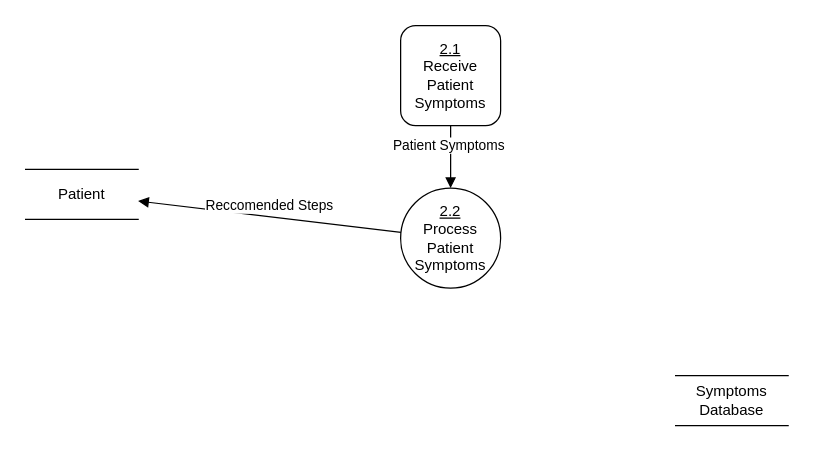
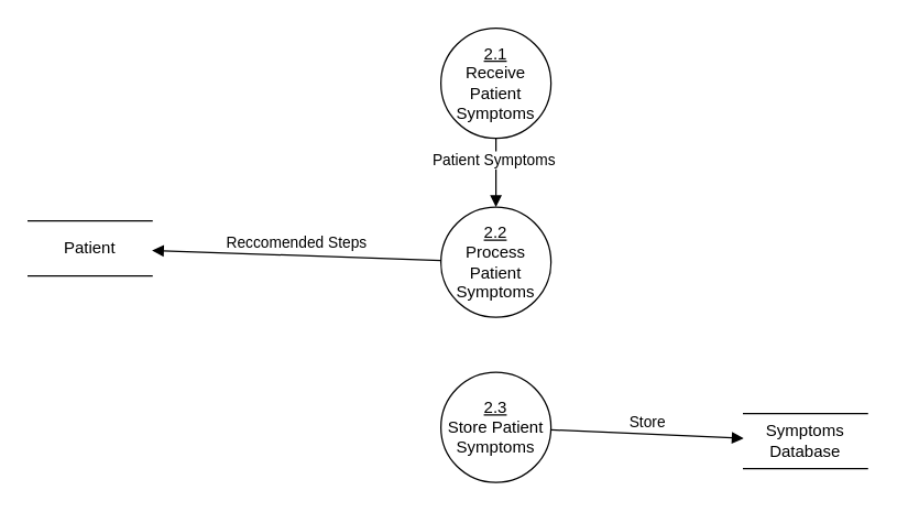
  <mxCell id="0" />
  <mxCell id="1" parent="0" />
- <mxCell id="2" value="&lt;u&gt;2.1&lt;/u&gt;&lt;div&gt;Receive Patient Symptoms&lt;/div&gt;" style="whiteSpace=wrap;html=1;aspect=fixed;rounded=1;" vertex="1" parent="1"><mxGeometry x="320" y="20" width="80" height="80" as="geometry" /></mxCell>
+ <mxCell id="2" value="&lt;u&gt;2.1&lt;/u&gt;&lt;div&gt;Receive Patient Symptoms&lt;/div&gt;" style="ellipse;whiteSpace=wrap;html=1;aspect=fixed;" vertex="1" parent="1"><mxGeometry x="320" y="20" width="80" height="80" as="geometry" /></mxCell>
  <mxCell id="3" value="&lt;u&gt;2.2&lt;/u&gt;&lt;div&gt;Process Patient Symptoms&lt;/div&gt;" style="ellipse;whiteSpace=wrap;html=1;aspect=fixed;" vertex="1" parent="1"><mxGeometry x="320" y="150" width="80" height="80" as="geometry" /></mxCell>
- <mxCell id="4" value="Patient" style="shape=partialRectangle;whiteSpace=wrap;html=1;left=0;right=0;fillColor=none;" vertex="1" parent="1"><mxGeometry x="20" y="135" width="90" height="40" as="geometry" /></mxCell>
+ <mxCell id="4" value="Patient" style="shape=partialRectangle;whiteSpace=wrap;html=1;left=0;right=0;fillColor=none;" vertex="1" parent="1"><mxGeometry x="20" y="160" width="90" height="40" as="geometry" /></mxCell>
+ <mxCell id="5" value="&lt;u&gt;2.3&lt;/u&gt;&lt;div&gt;Store Patient Symptoms&lt;/div&gt;" style="ellipse;whiteSpace=wrap;html=1;aspect=fixed;" vertex="1" parent="1"><mxGeometry x="320" y="270" width="80" height="80" as="geometry" /></mxCell>
  <mxCell id="6" value="Symptoms Database" style="shape=partialRectangle;whiteSpace=wrap;html=1;left=0;right=0;fillColor=none;" vertex="1" parent="1"><mxGeometry x="540" y="300" width="90" height="40" as="geometry" /></mxCell>
+ <mxCell id="7" value="Store" style="html=1;verticalAlign=bottom;endArrow=block;curved=0;rounded=0;" edge="1" parent="1" source="5" target="6"><mxGeometry width="80" relative="1" as="geometry"><mxPoint x="420" y="280" as="sourcePoint" /><mxPoint x="500" y="280" as="targetPoint" /></mxGeometry></mxCell>
  <mxCell id="8" value="Reccomended Steps" style="html=1;verticalAlign=bottom;endArrow=block;curved=0;rounded=0;" edge="1" parent="1" source="3" target="4"><mxGeometry width="80" relative="1" as="geometry"><mxPoint x="200" y="180" as="sourcePoint" /><mxPoint x="280" y="180" as="targetPoint" /></mxGeometry></mxCell>
  <mxCell id="9" value="Patient Symptoms&amp;nbsp;" style="html=1;verticalAlign=bottom;endArrow=block;curved=0;rounded=0;" edge="1" parent="1" source="2" target="3"><mxGeometry width="80" relative="1" as="geometry"><mxPoint x="190" y="70" as="sourcePoint" /><mxPoint x="270" y="70" as="targetPoint" /></mxGeometry></mxCell>
